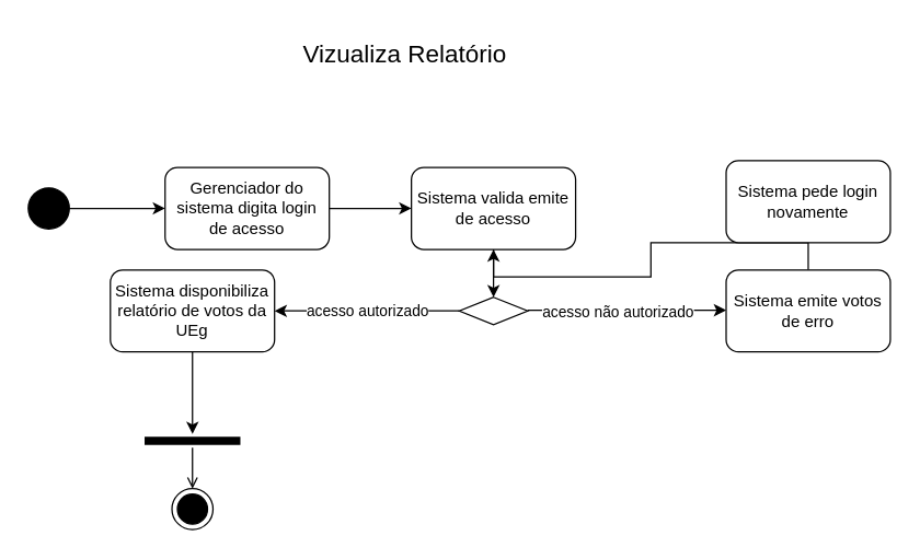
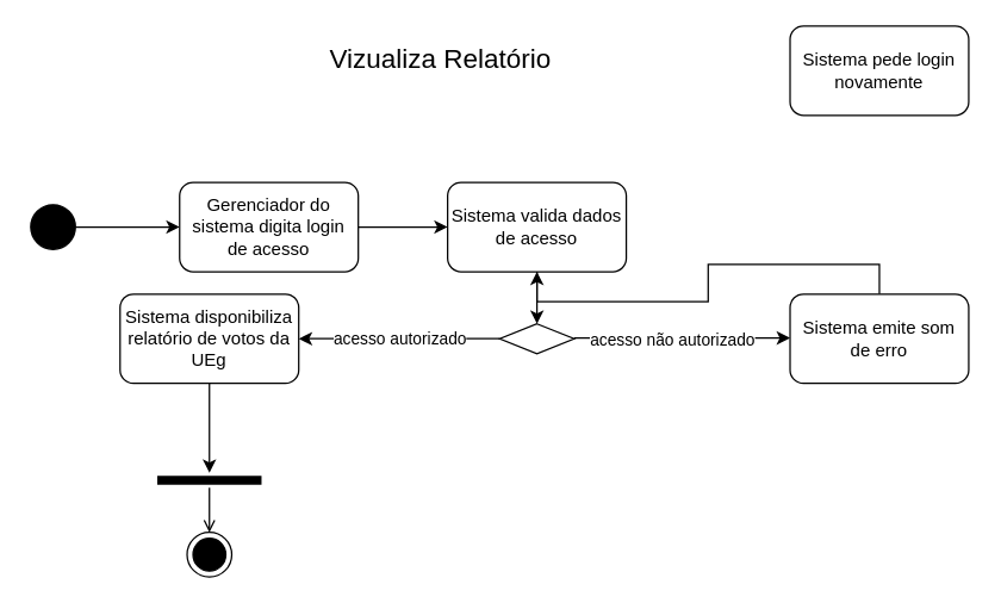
  <mxCell id="0" />
  <mxCell id="1" parent="0" />
  <mxCell id="2" value="&lt;font style=&quot;font-size: 18px;&quot;&gt;Vizualiza Relatório&lt;/font&gt;" style="text;html=1;align=center;verticalAlign=middle;resizable=0;points=[];autosize=1;strokeColor=none;fillColor=none;" vertex="1" parent="1"><mxGeometry x="210" y="20" width="170" height="40" as="geometry" /></mxCell>
  <mxCell id="3" style="edgeStyle=orthogonalEdgeStyle;rounded=0;orthogonalLoop=1;jettySize=auto;html=1;" edge="1" parent="1" source="4"><mxGeometry relative="1" as="geometry"><mxPoint x="120" y="152" as="targetPoint" /></mxGeometry></mxCell>
  <mxCell id="4" value="" style="ellipse;fillColor=strokeColor;html=1;" vertex="1" parent="1"><mxGeometry x="20" y="137" width="30" height="30" as="geometry" /></mxCell>
  <mxCell id="5" style="edgeStyle=orthogonalEdgeStyle;rounded=0;orthogonalLoop=1;jettySize=auto;html=1;" edge="1" parent="1" source="6"><mxGeometry relative="1" as="geometry"><mxPoint x="300" y="152" as="targetPoint" /></mxGeometry></mxCell>
  <mxCell id="6" value="Gerenciador do sistema digita login de acesso" style="rounded=1;whiteSpace=wrap;html=1;" vertex="1" parent="1"><mxGeometry x="120" y="122" width="120" height="60" as="geometry" /></mxCell>
  <mxCell id="7" style="edgeStyle=orthogonalEdgeStyle;rounded=0;orthogonalLoop=1;jettySize=auto;html=1;" edge="1" parent="1" source="8" target="12"><mxGeometry relative="1" as="geometry"><mxPoint x="360" y="237" as="targetPoint" /></mxGeometry></mxCell>
- <mxCell id="8" value="Sistema valida emite de acesso" style="rounded=1;whiteSpace=wrap;html=1;" vertex="1" parent="1"><mxGeometry x="300" y="122" width="120" height="60" as="geometry" /></mxCell>
+ <mxCell id="8" value="Sistema valida dados de acesso" style="rounded=1;whiteSpace=wrap;html=1;" vertex="1" parent="1"><mxGeometry x="300" y="122" width="120" height="60" as="geometry" /></mxCell>
  <mxCell id="9" value="acesso autorizado" style="edgeStyle=orthogonalEdgeStyle;rounded=0;orthogonalLoop=1;jettySize=auto;html=1;" edge="1" parent="1" source="12"><mxGeometry relative="1" as="geometry"><mxPoint x="200" y="227" as="targetPoint" /></mxGeometry></mxCell>
  <mxCell id="10" style="edgeStyle=orthogonalEdgeStyle;rounded=0;orthogonalLoop=1;jettySize=auto;html=1;" edge="1" parent="1"><mxGeometry relative="1" as="geometry"><mxPoint x="530" y="226.5" as="targetPoint" /><mxPoint x="385" y="226.5" as="sourcePoint" /></mxGeometry></mxCell>
  <mxCell id="11" value="acesso não autorizado" style="edgeLabel;html=1;align=center;verticalAlign=middle;resizable=0;points=[];" vertex="1" connectable="0" parent="10"><mxGeometry x="-0.354" y="1" relative="1" as="geometry"><mxPoint x="18" y="2" as="offset" /></mxGeometry></mxCell>
  <mxCell id="12" value="" style="rhombus;whiteSpace=wrap;html=1;" vertex="1" parent="1"><mxGeometry x="335" y="217" width="50" height="20" as="geometry" /></mxCell>
  <mxCell id="13" style="edgeStyle=orthogonalEdgeStyle;rounded=0;orthogonalLoop=1;jettySize=auto;html=1;" edge="1" parent="1" source="14" target="16"><mxGeometry relative="1" as="geometry"><mxPoint x="140" y="317" as="targetPoint" /></mxGeometry></mxCell>
  <mxCell id="14" value="Sistema disponibiliza relatório de votos da UEg" style="rounded=1;whiteSpace=wrap;html=1;" vertex="1" parent="1"><mxGeometry x="80" y="197" width="120" height="60" as="geometry" /></mxCell>
  <mxCell id="15" style="edgeStyle=orthogonalEdgeStyle;rounded=0;orthogonalLoop=1;jettySize=auto;html=1;endArrow=open;endFill=0;" edge="1" parent="1" source="16" target="17"><mxGeometry relative="1" as="geometry"><mxPoint x="140" y="357" as="targetPoint" /></mxGeometry></mxCell>
  <mxCell id="16" value="" style="shape=line;html=1;strokeWidth=6;strokeColor=#000000;" vertex="1" parent="1"><mxGeometry x="105" y="317" width="70" height="10" as="geometry" /></mxCell>
  <mxCell id="17" value="" style="ellipse;html=1;shape=endState;fillColor=strokeColor;" vertex="1" parent="1"><mxGeometry x="125" y="357" width="30" height="30" as="geometry" /></mxCell>
  <mxCell id="18" style="edgeStyle=orthogonalEdgeStyle;rounded=0;orthogonalLoop=1;jettySize=auto;html=1;exitX=0.5;exitY=0;exitDx=0;exitDy=0;" edge="1" parent="1" source="19" target="8"><mxGeometry relative="1" as="geometry"><mxPoint x="590" y="157" as="targetPoint" /></mxGeometry></mxCell>
- <mxCell id="19" value="Sistema emite votos de erro" style="rounded=1;whiteSpace=wrap;html=1;" vertex="1" parent="1"><mxGeometry x="530" y="197" width="120" height="60" as="geometry" /></mxCell>
- <mxCell id="20" value="Sistema pede login novamente" style="rounded=1;whiteSpace=wrap;html=1;" vertex="1" parent="1"><mxGeometry x="530" y="117" width="120" height="60" as="geometry" /></mxCell>
+ <mxCell id="19" value="Sistema emite som de erro" style="rounded=1;whiteSpace=wrap;html=1;" vertex="1" parent="1"><mxGeometry x="530" y="197" width="120" height="60" as="geometry" /></mxCell>
+ <mxCell id="20" value="Sistema pede login novamente" style="rounded=1;whiteSpace=wrap;html=1;" vertex="1" parent="1"><mxGeometry x="530" y="17" width="120" height="60" as="geometry" /></mxCell>
